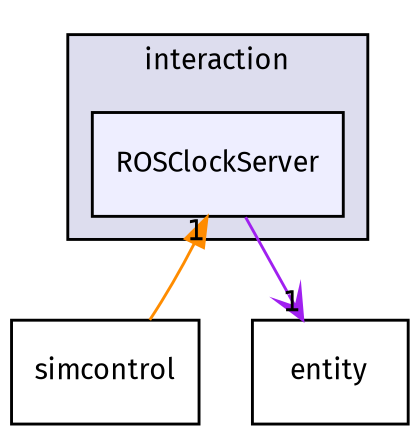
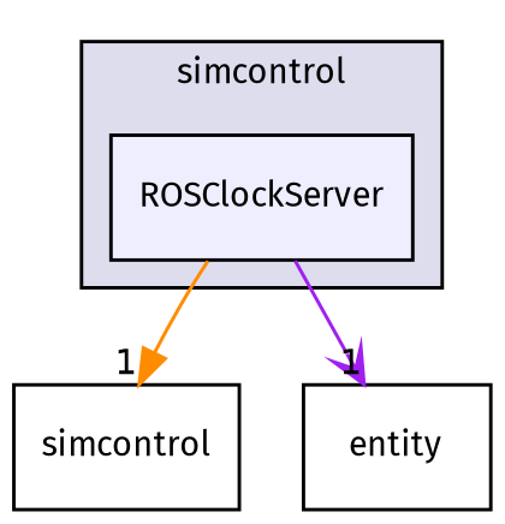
  digraph {
    compound=true
    fontname="Fira Sans"
    node [fontname="Fira Sans" fontsize=10 shape=box]
    edge [fontname="Fira Sans" headlabel=1 labeldistance=1.5 labelfontname=Helvetica labelfontsize=10 style=solid]
    n1 [fillcolor="#eeeeff" label=ROSClockServer pencolor=black style=filled]
    n2 [label=simcontrol]
    n3 [label=entity]
    subgraph cluster_1 {
      bgcolor="#ddddee"
      fontsize=10
-     label=interaction
+     label=simcontrol
      pencolor=black
      n1
    }
-   n2 -> n1 [arrowhead=normal color=darkorange]
+   n1 -> n2 [arrowhead=normal color=darkorange]
    n1 -> n3 [arrowhead=vee color=purple]
  }
